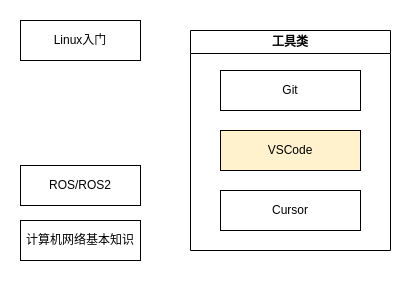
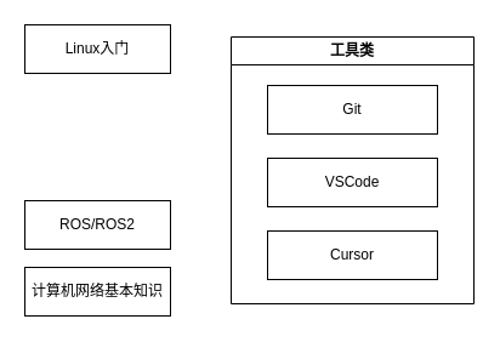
  <mxCell id="0" />
  <mxCell id="1" parent="0" />
  <mxCell id="2" value="Linux入门" style="rounded=0;whiteSpace=wrap;html=1;" vertex="1" parent="1"><mxGeometry x="20" y="20" width="120" height="40" as="geometry" /></mxCell>
  <mxCell id="3" value="ROS/ROS2" style="rounded=0;whiteSpace=wrap;html=1;" vertex="1" parent="1"><mxGeometry x="20" y="165" width="120" height="40" as="geometry" /></mxCell>
  <mxCell id="4" value="计算机网络基本知识" style="rounded=0;whiteSpace=wrap;html=1;" vertex="1" parent="1"><mxGeometry x="20" y="220" width="120" height="40" as="geometry" /></mxCell>
  <mxCell id="5" value="工具类" style="swimlane;whiteSpace=wrap;html=1;" vertex="1" parent="1"><mxGeometry x="190" y="30" width="200" height="220" as="geometry" /></mxCell>
  <mxCell id="6" value="Git" style="rounded=0;whiteSpace=wrap;html=1;" vertex="1" parent="5"><mxGeometry x="30" y="40" width="140" height="40" as="geometry" /></mxCell>
- <mxCell id="7" value="VSCode" style="rounded=0;whiteSpace=wrap;html=1;fillColor=#fff2cc;" vertex="1" parent="5"><mxGeometry x="30" y="100" width="140" height="40" as="geometry" /></mxCell>
+ <mxCell id="7" value="VSCode" style="rounded=0;whiteSpace=wrap;html=1;" vertex="1" parent="5"><mxGeometry x="30" y="100" width="140" height="40" as="geometry" /></mxCell>
  <mxCell id="8" value="Cursor" style="rounded=0;whiteSpace=wrap;html=1;" vertex="1" parent="5"><mxGeometry x="30" y="160" width="140" height="40" as="geometry" /></mxCell>
